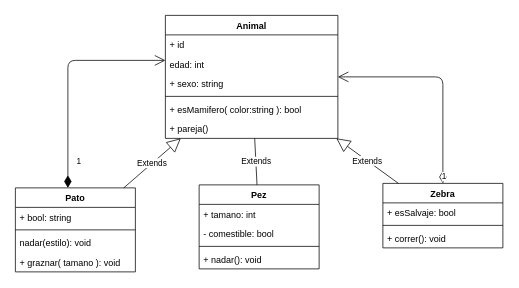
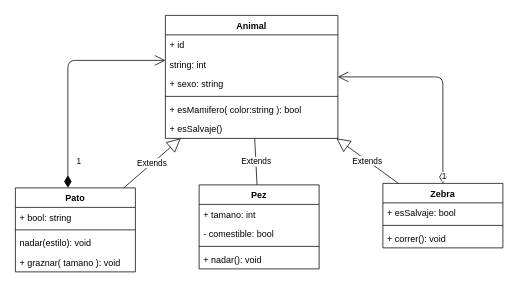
  <mxCell id="0" />
  <mxCell id="1" parent="0" />
  <mxCell id="2" value="Animal" style="swimlane;fontStyle=1;align=center;verticalAlign=top;childLayout=stackLayout;horizontal=1;startSize=26;horizontalStack=0;resizeParent=1;resizeParentMax=0;resizeLast=0;collapsible=1;marginBottom=0;" parent="1" vertex="1"><mxGeometry x="220" y="20" width="230" height="164" as="geometry" /></mxCell>
  <mxCell id="3" value="+ id" style="text;strokeColor=none;fillColor=none;align=left;verticalAlign=top;spacingLeft=4;spacingRight=4;overflow=hidden;rotatable=0;points=[[0,0.5],[1,0.5]];portConstraint=eastwest;" parent="2" vertex="1"><mxGeometry y="26" width="230" height="26" as="geometry" /></mxCell>
- <mxCell id="4" value="edad: int" style="text;strokeColor=none;fillColor=none;align=left;verticalAlign=top;spacingLeft=4;spacingRight=4;overflow=hidden;rotatable=0;points=[[0,0.5],[1,0.5]];portConstraint=eastwest;" parent="2" vertex="1"><mxGeometry y="52" width="230" height="26" as="geometry" /></mxCell>
+ <mxCell id="4" value="string: int" style="text;strokeColor=none;fillColor=none;align=left;verticalAlign=top;spacingLeft=4;spacingRight=4;overflow=hidden;rotatable=0;points=[[0,0.5],[1,0.5]];portConstraint=eastwest;" parent="2" vertex="1"><mxGeometry y="52" width="230" height="26" as="geometry" /></mxCell>
  <mxCell id="5" value="+ sexo: string" style="text;strokeColor=none;fillColor=none;align=left;verticalAlign=top;spacingLeft=4;spacingRight=4;overflow=hidden;rotatable=0;points=[[0,0.5],[1,0.5]];portConstraint=eastwest;" parent="2" vertex="1"><mxGeometry y="78" width="230" height="26" as="geometry" /></mxCell>
  <mxCell id="6" value="" style="line;strokeWidth=1;fillColor=none;align=left;verticalAlign=middle;spacingTop=-1;spacingLeft=3;spacingRight=3;rotatable=0;labelPosition=right;points=[];portConstraint=eastwest;" parent="2" vertex="1"><mxGeometry y="104" width="230" height="8" as="geometry" /></mxCell>
  <mxCell id="7" value="+ esMamifero( color:string ): bool" style="text;strokeColor=none;fillColor=none;align=left;verticalAlign=top;spacingLeft=4;spacingRight=4;overflow=hidden;rotatable=0;points=[[0,0.5],[1,0.5]];portConstraint=eastwest;" parent="2" vertex="1"><mxGeometry y="112" width="230" height="26" as="geometry" /></mxCell>
- <mxCell id="8" value="+ pareja()" style="text;strokeColor=none;fillColor=none;align=left;verticalAlign=top;spacingLeft=4;spacingRight=4;overflow=hidden;rotatable=0;points=[[0,0.5],[1,0.5]];portConstraint=eastwest;" parent="2" vertex="1"><mxGeometry y="138" width="230" height="26" as="geometry" /></mxCell>
+ <mxCell id="8" value="+ esSalvaje()" style="text;strokeColor=none;fillColor=none;align=left;verticalAlign=top;spacingLeft=4;spacingRight=4;overflow=hidden;rotatable=0;points=[[0,0.5],[1,0.5]];portConstraint=eastwest;" parent="2" vertex="1"><mxGeometry y="138" width="230" height="26" as="geometry" /></mxCell>
  <mxCell id="9" value="Pato" style="swimlane;fontStyle=1;align=center;verticalAlign=top;childLayout=stackLayout;horizontal=1;startSize=26;horizontalStack=0;resizeParent=1;resizeParentMax=0;resizeLast=0;collapsible=1;marginBottom=0;" parent="1" vertex="1"><mxGeometry x="20" y="250" width="160" height="112" as="geometry" /></mxCell>
  <mxCell id="10" value="+ bool: string" style="text;strokeColor=none;fillColor=none;align=left;verticalAlign=top;spacingLeft=4;spacingRight=4;overflow=hidden;rotatable=0;points=[[0,0.5],[1,0.5]];portConstraint=eastwest;" parent="9" vertex="1"><mxGeometry y="26" width="160" height="26" as="geometry" /></mxCell>
  <mxCell id="11" value="" style="line;strokeWidth=1;fillColor=none;align=left;verticalAlign=middle;spacingTop=-1;spacingLeft=3;spacingRight=3;rotatable=0;labelPosition=right;points=[];portConstraint=eastwest;" parent="9" vertex="1"><mxGeometry y="52" width="160" height="8" as="geometry" /></mxCell>
  <mxCell id="12" value="nadar(estilo): void" style="text;strokeColor=none;fillColor=none;align=left;verticalAlign=top;spacingLeft=4;spacingRight=4;overflow=hidden;rotatable=0;points=[[0,0.5],[1,0.5]];portConstraint=eastwest;" parent="9" vertex="1"><mxGeometry y="60" width="160" height="26" as="geometry" /></mxCell>
  <mxCell id="13" value="+ graznar( tamano ): void" style="text;strokeColor=none;fillColor=none;align=left;verticalAlign=top;spacingLeft=4;spacingRight=4;overflow=hidden;rotatable=0;points=[[0,0.5],[1,0.5]];portConstraint=eastwest;" parent="9" vertex="1"><mxGeometry y="86" width="160" height="26" as="geometry" /></mxCell>
  <mxCell id="14" value="Pez" style="swimlane;fontStyle=1;align=center;verticalAlign=top;childLayout=stackLayout;horizontal=1;startSize=26;horizontalStack=0;resizeParent=1;resizeParentMax=0;resizeLast=0;collapsible=1;marginBottom=0;" parent="1" vertex="1"><mxGeometry x="265" y="246" width="160" height="112" as="geometry" /></mxCell>
  <mxCell id="15" value="+ tamano: int" style="text;strokeColor=none;fillColor=none;align=left;verticalAlign=top;spacingLeft=4;spacingRight=4;overflow=hidden;rotatable=0;points=[[0,0.5],[1,0.5]];portConstraint=eastwest;" parent="14" vertex="1"><mxGeometry y="26" width="160" height="26" as="geometry" /></mxCell>
  <mxCell id="16" value="- comestible: bool" style="text;strokeColor=none;fillColor=none;align=left;verticalAlign=top;spacingLeft=4;spacingRight=4;overflow=hidden;rotatable=0;points=[[0,0.5],[1,0.5]];portConstraint=eastwest;" parent="14" vertex="1"><mxGeometry y="52" width="160" height="26" as="geometry" /></mxCell>
  <mxCell id="17" value="" style="line;strokeWidth=1;fillColor=none;align=left;verticalAlign=middle;spacingTop=-1;spacingLeft=3;spacingRight=3;rotatable=0;labelPosition=right;points=[];portConstraint=eastwest;" parent="14" vertex="1"><mxGeometry y="78" width="160" height="8" as="geometry" /></mxCell>
  <mxCell id="18" value="+ nadar(): void" style="text;strokeColor=none;fillColor=none;align=left;verticalAlign=top;spacingLeft=4;spacingRight=4;overflow=hidden;rotatable=0;points=[[0,0.5],[1,0.5]];portConstraint=eastwest;" parent="14" vertex="1"><mxGeometry y="86" width="160" height="26" as="geometry" /></mxCell>
  <mxCell id="19" value="Zebra" style="swimlane;fontStyle=1;align=center;verticalAlign=top;childLayout=stackLayout;horizontal=1;startSize=26;horizontalStack=0;resizeParent=1;resizeParentMax=0;resizeLast=0;collapsible=1;marginBottom=0;" parent="1" vertex="1"><mxGeometry x="510" y="244" width="160" height="86" as="geometry" /></mxCell>
  <mxCell id="20" value="+ esSalvaje: bool" style="text;strokeColor=none;fillColor=none;align=left;verticalAlign=top;spacingLeft=4;spacingRight=4;overflow=hidden;rotatable=0;points=[[0,0.5],[1,0.5]];portConstraint=eastwest;" parent="19" vertex="1"><mxGeometry y="26" width="160" height="26" as="geometry" /></mxCell>
  <mxCell id="21" value="" style="line;strokeWidth=1;fillColor=none;align=left;verticalAlign=middle;spacingTop=-1;spacingLeft=3;spacingRight=3;rotatable=0;labelPosition=right;points=[];portConstraint=eastwest;" parent="19" vertex="1"><mxGeometry y="52" width="160" height="8" as="geometry" /></mxCell>
  <mxCell id="22" value="+ correr(): void" style="text;strokeColor=none;fillColor=none;align=left;verticalAlign=top;spacingLeft=4;spacingRight=4;overflow=hidden;rotatable=0;points=[[0,0.5],[1,0.5]];portConstraint=eastwest;" parent="19" vertex="1"><mxGeometry y="60" width="160" height="26" as="geometry" /></mxCell>
  <mxCell id="23" value="Extends" style="endArrow=block;endSize=16;endFill=0;html=1;" parent="1" source="9" target="2" edge="1"><mxGeometry width="160" relative="1" as="geometry"><mxPoint x="40" y="170" as="sourcePoint" /><mxPoint x="200" y="170" as="targetPoint" /></mxGeometry></mxCell>
  <mxCell id="24" value="Extends" style="endArrow=none;endSize=16;endFill=0;html=1;" parent="1" source="14" target="2" edge="1"><mxGeometry width="160" relative="1" as="geometry"><mxPoint x="180" y="420" as="sourcePoint" /><mxPoint x="340" y="420" as="targetPoint" /></mxGeometry></mxCell>
  <mxCell id="25" value="Extends" style="endArrow=block;endSize=16;endFill=0;html=1;" parent="1" source="19" target="2" edge="1"><mxGeometry width="160" relative="1" as="geometry"><mxPoint x="430" y="410" as="sourcePoint" /><mxPoint x="590" y="410" as="targetPoint" /></mxGeometry></mxCell>
  <mxCell id="26" value="1" style="endArrow=open;html=1;endSize=12;startArrow=diamondThin;startSize=14;startFill=1;edgeStyle=orthogonalEdgeStyle;align=left;verticalAlign=bottom;" parent="1" source="9" edge="1" target="2"><mxGeometry x="-0.829" y="-10" relative="1" as="geometry"><mxPoint x="110" y="80" as="sourcePoint" /><mxPoint x="270" y="80" as="targetPoint" /><Array as="points"><mxPoint x="90" y="80" /></Array><mxPoint as="offset" /></mxGeometry></mxCell>
  <mxCell id="27" value="1" style="endArrow=open;html=1;endSize=12;startArrow=diamondThin;startSize=14;startFill=0;edgeStyle=orthogonalEdgeStyle;align=left;verticalAlign=bottom;" edge="1" parent="1" source="19" target="2"><mxGeometry x="-1" y="3" relative="1" as="geometry"><mxPoint x="20" y="390" as="sourcePoint" /><mxPoint x="180" y="390" as="targetPoint" /><Array as="points"><mxPoint x="590" y="102" /></Array></mxGeometry></mxCell>
